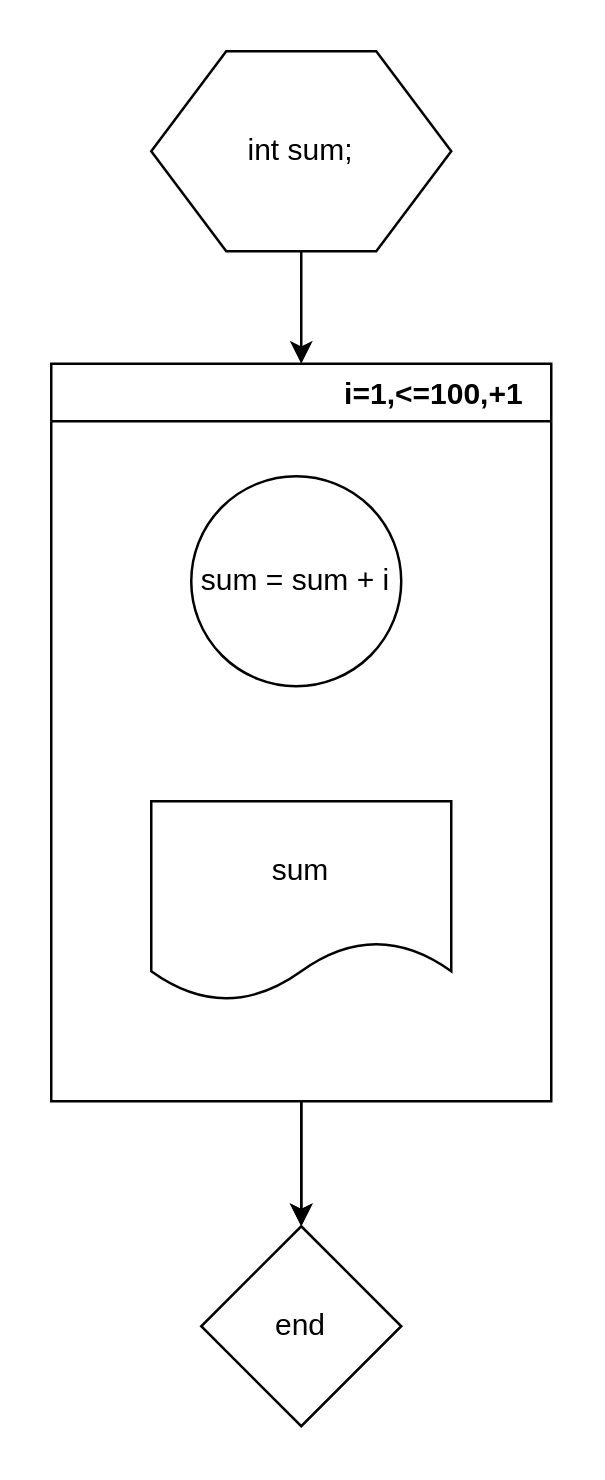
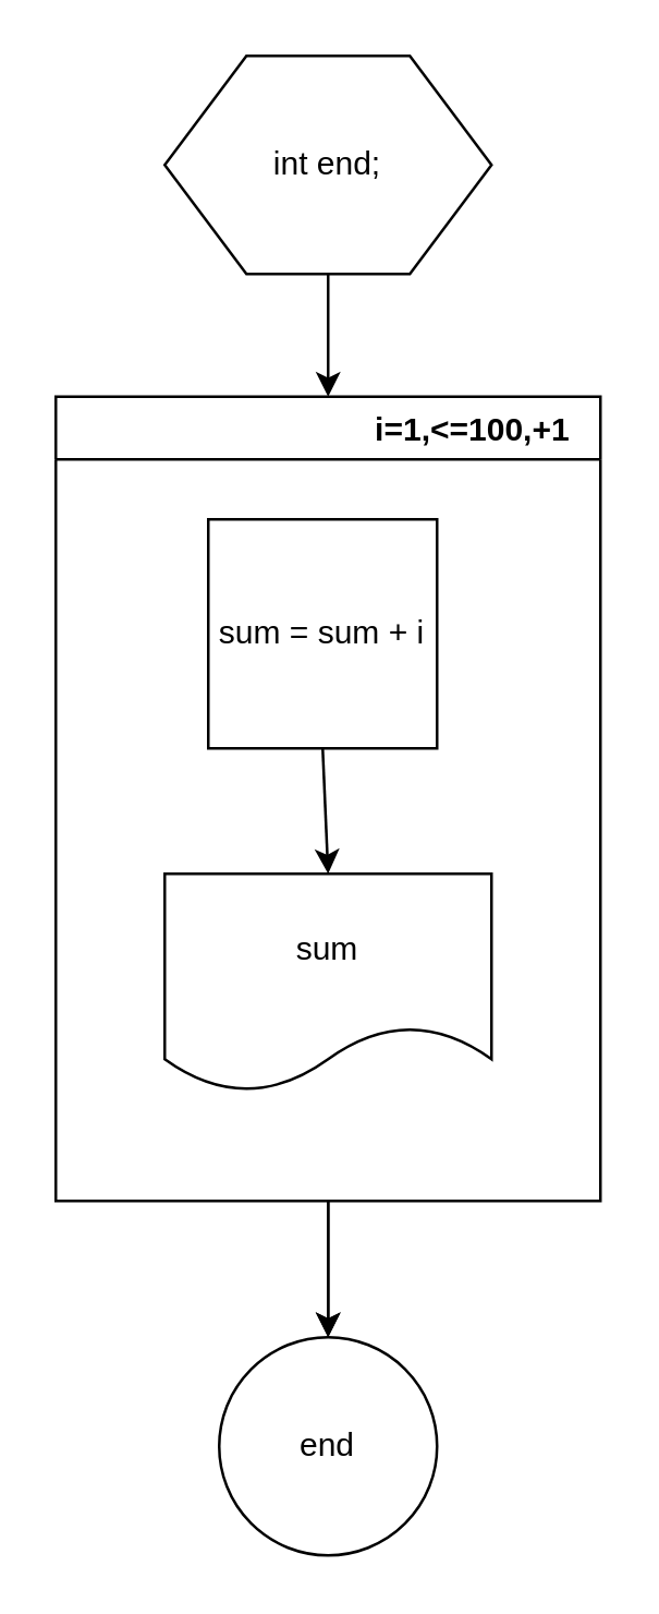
  <mxCell id="0" />
  <mxCell id="1" parent="0" />
  <mxCell id="2" value="" style="edgeStyle=orthogonalEdgeStyle;rounded=0;orthogonalLoop=1;jettySize=auto;html=1;" edge="1" parent="1" source="3" target="9"><mxGeometry relative="1" as="geometry" /></mxCell>
  <mxCell id="3" value="                                i=1,&lt;=100,+1" style="swimlane;startSize=23;" vertex="1" parent="1"><mxGeometry x="20" y="145" width="200" height="295" as="geometry" /></mxCell>
- <mxCell id="4" value="sum = sum + i" style="ellipse;whiteSpace=wrap;html=1;aspect=fixed;" vertex="1" parent="3"><mxGeometry x="56" y="45" width="84" height="84" as="geometry" /></mxCell>
+ <mxCell id="4" value="sum = sum + i" style="whiteSpace=wrap;html=1;aspect=fixed;" vertex="1" parent="3"><mxGeometry x="56" y="45" width="84" height="84" as="geometry" /></mxCell>
+ <mxCell id="5" value="" style="endArrow=classic;html=1;exitX=0.5;exitY=1;exitDx=0;exitDy=0;entryX=0.5;entryY=0;entryDx=0;entryDy=0;" edge="1" parent="3" source="4" target="6"><mxGeometry width="50" height="50" relative="1" as="geometry"><mxPoint x="130" y="195" as="sourcePoint" /><mxPoint x="97.5" y="175" as="targetPoint" /></mxGeometry></mxCell>
  <mxCell id="6" value="&lt;span&gt;sum&lt;/span&gt;" style="shape=document;whiteSpace=wrap;html=1;boundedLbl=1;" vertex="1" parent="3"><mxGeometry x="40" y="175" width="120" height="80" as="geometry" /></mxCell>
- <mxCell id="7" value="int sum;" style="shape=hexagon;perimeter=hexagonPerimeter2;whiteSpace=wrap;html=1;" vertex="1" parent="1"><mxGeometry x="60" y="20" width="120" height="80" as="geometry" /></mxCell>
+ <mxCell id="7" value="int end;" style="shape=hexagon;perimeter=hexagonPerimeter2;whiteSpace=wrap;html=1;" vertex="1" parent="1"><mxGeometry x="60" y="20" width="120" height="80" as="geometry" /></mxCell>
  <mxCell id="8" value="" style="endArrow=classic;html=1;entryX=0.5;entryY=0;entryDx=0;entryDy=0;" edge="1" parent="1" source="7" target="3"><mxGeometry width="50" height="50" relative="1" as="geometry"><mxPoint x="20" y="610" as="sourcePoint" /><mxPoint x="70" y="560" as="targetPoint" /></mxGeometry></mxCell>
- <mxCell id="9" value="end" style="rhombus;whiteSpace=wrap;html=1;aspect=fixed;" vertex="1" parent="1"><mxGeometry x="80" y="490" width="80" height="80" as="geometry" /></mxCell>
+ <mxCell id="9" value="end" style="ellipse;whiteSpace=wrap;html=1;aspect=fixed;" vertex="1" parent="1"><mxGeometry x="80" y="490" width="80" height="80" as="geometry" /></mxCell>
  <mxCell id="10" value="" style="endArrow=classic;html=1;entryX=0.5;entryY=0;entryDx=0;entryDy=0;" edge="1" parent="1" target="9"><mxGeometry width="50" height="50" relative="1" as="geometry"><mxPoint x="120" y="440" as="sourcePoint" /><mxPoint x="70" y="590" as="targetPoint" /></mxGeometry></mxCell>
